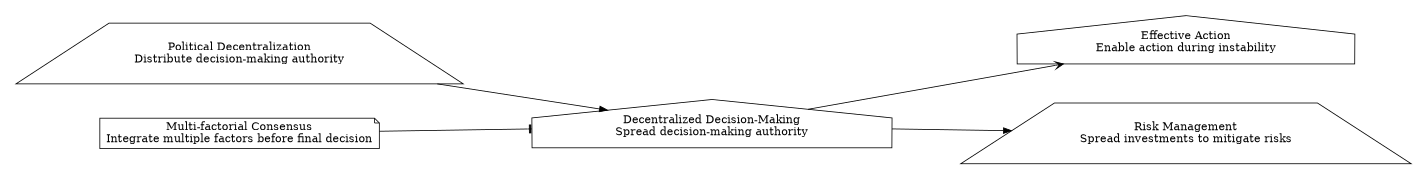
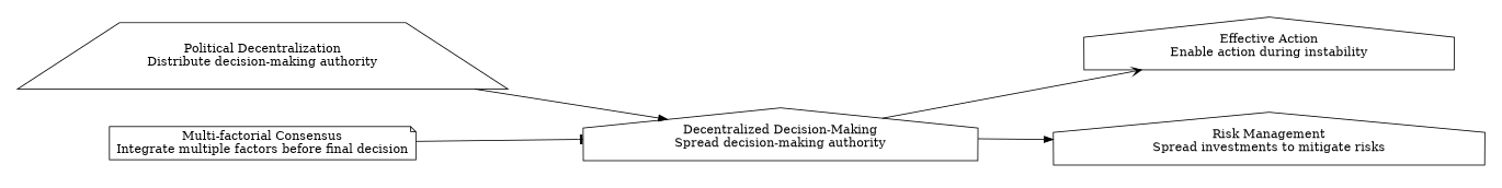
  digraph {
    nodesep=0.6
    rankdir=LR
    ranksep=1.2
    node [shape=trapezium]
    edge [arrowhead=normal]
    n1 [label="Political Decentralization\nDistribute decision-making authority"]
    n2 [label="Multi-factorial Consensus\nIntegrate multiple factors before final decision" shape=note]
    n3 [label="Effective Action\nEnable action during instability" shape=house]
-   n4 [label="Risk Management\nSpread investments to mitigate risks"]
+   n4 [label="Risk Management\nSpread investments to mitigate risks" shape=house]
    n5 [label="Decentralized Decision-Making\nSpread decision-making authority" shape=house]
    subgraph cluster_1 {
      rank=max
      style=invis
      n1
      n2
    }
    subgraph cluster_2 {
      rank=min
      style=invis
      n3
      n4
    }
    n1 -> n5
    n2 -> n5 [arrowhead=tee]
    n5 -> n3 [arrowhead=vee]
    n5 -> n4
  }
